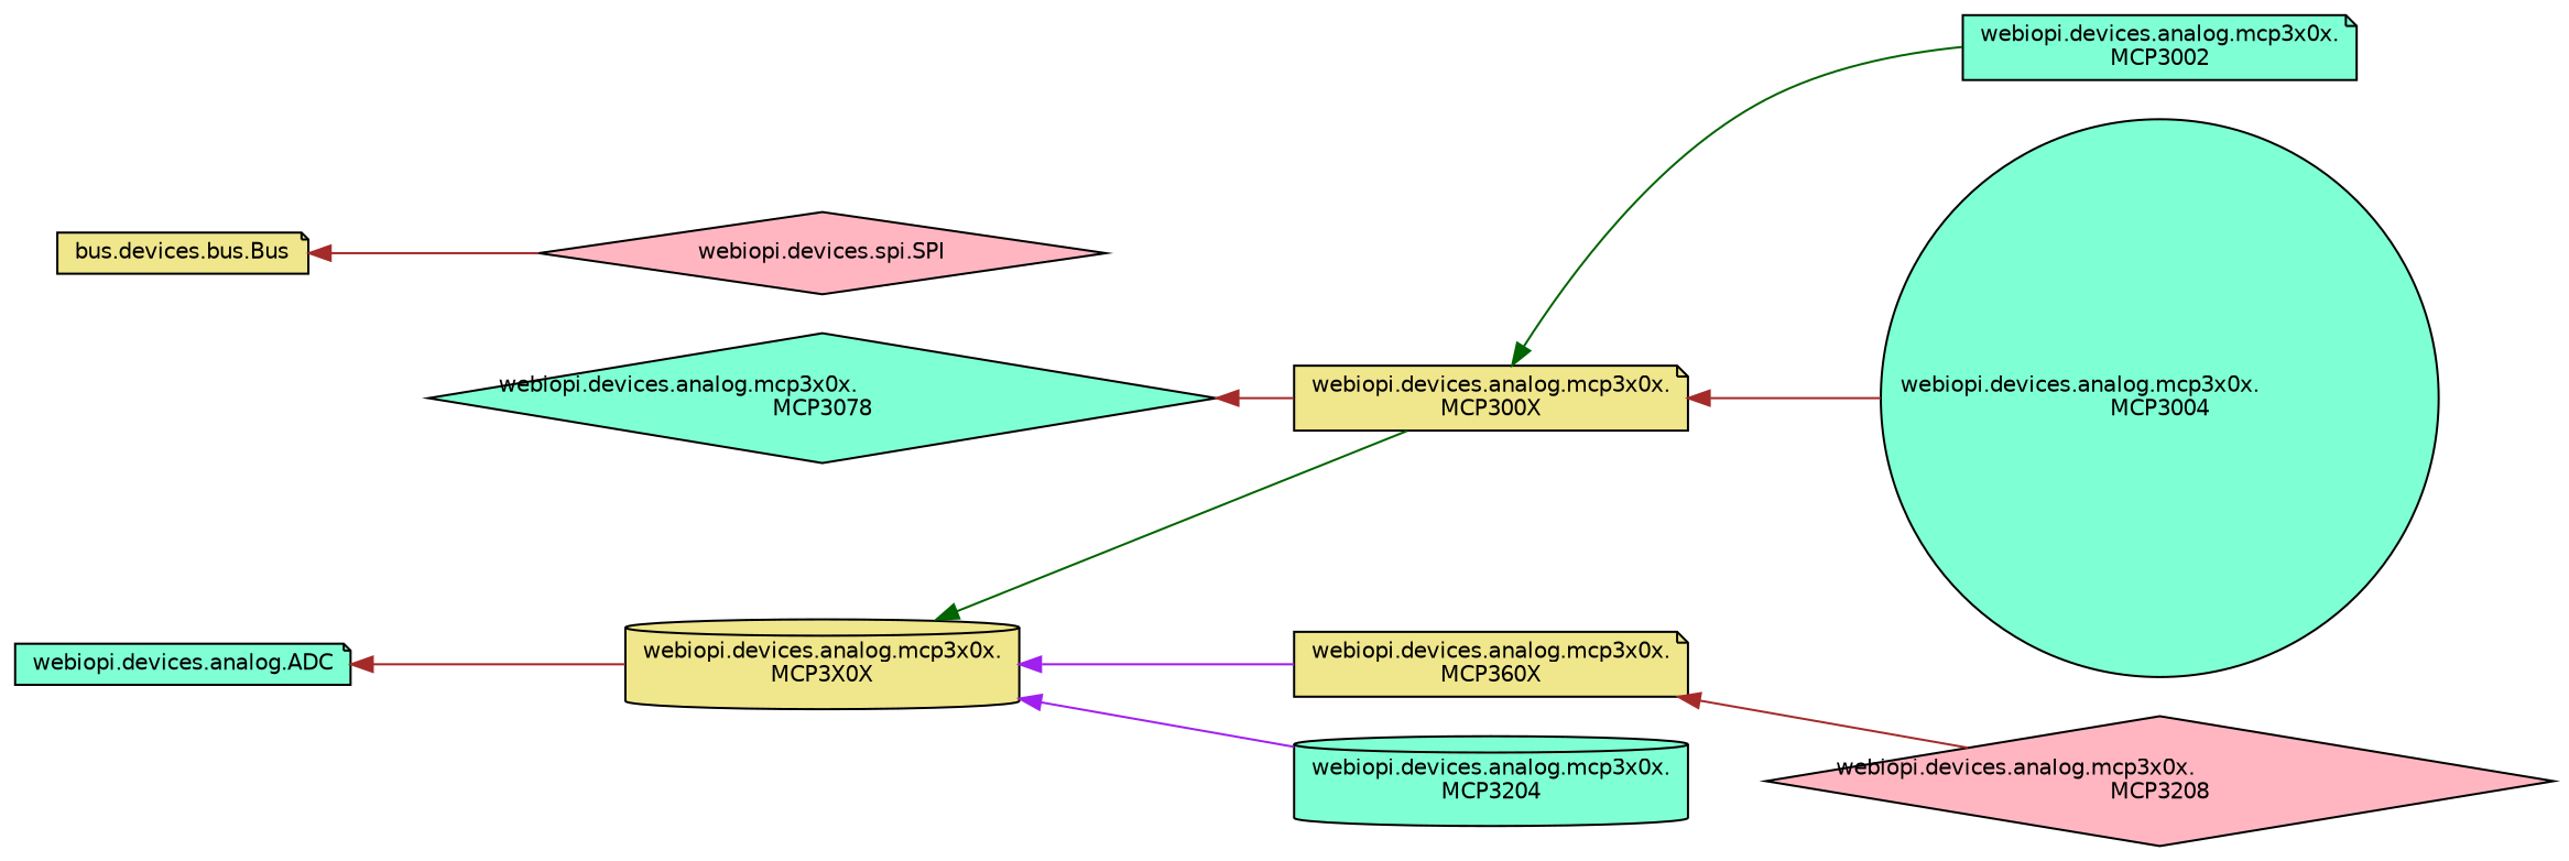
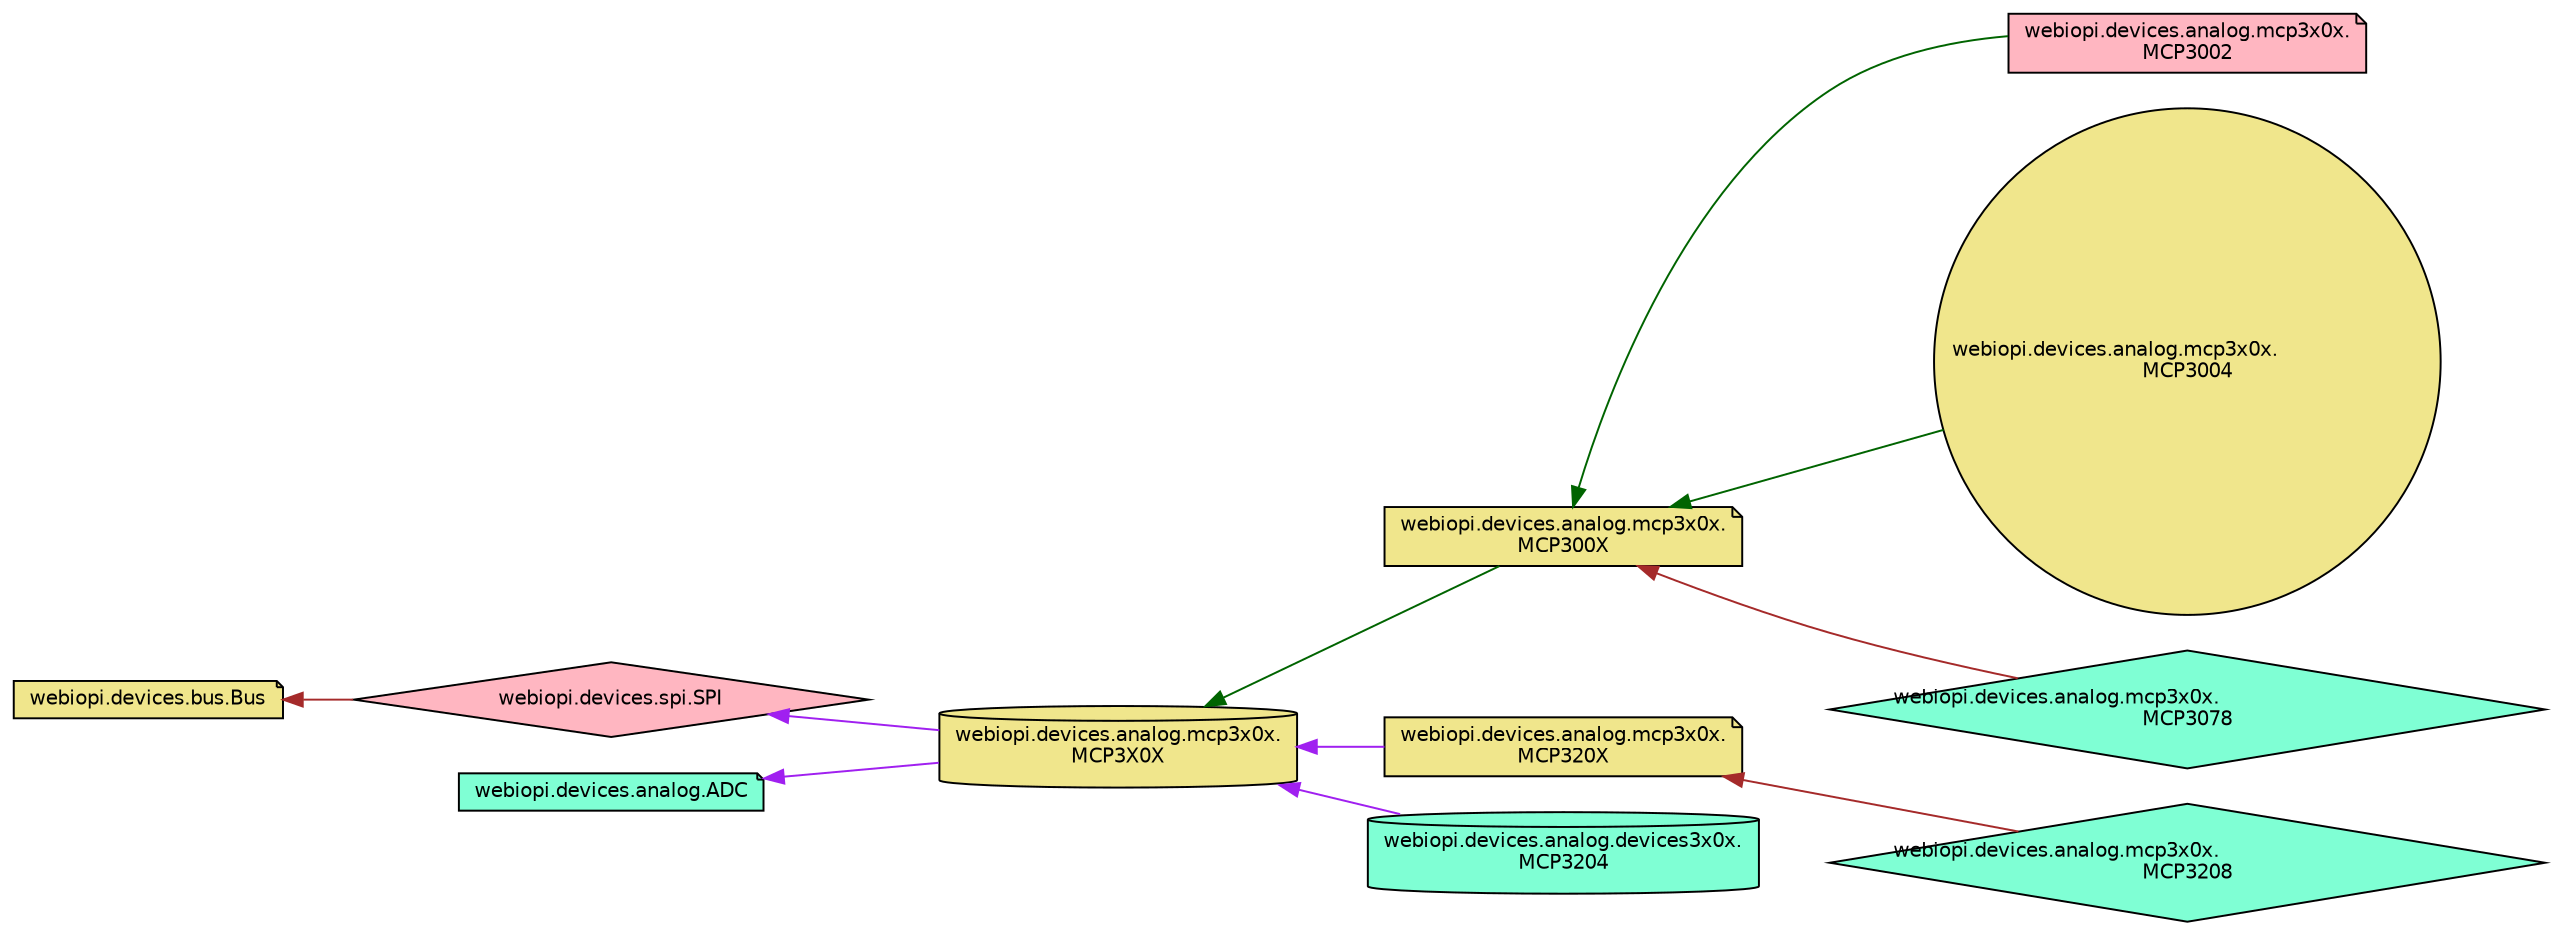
  digraph {
    rankdir=LR
    node [color=black fillcolor=khaki fontname=Helvetica fontsize=10 shape=note style=filled]
    edge [color=brown dir=back fontname=Helvetica fontsize=10 labelfontname=Helvetica labelfontsize=10 style=solid]
    n1 [fontcolor=black height=0.2 label="webiopi.devices.analog.mcp3x0x.\lMCP3X0X" shape=cylinder width=0.4]
    n2 [height=0.2 label="webiopi.devices.analog.mcp3x0x.\lMCP300X" width=0.4]
-   n3 [height=0.2 label="webiopi.devices.analog.mcp3x0x.\lMCP360X" width=0.4]
-   n4 [fillcolor=aquamarine height=0.2 label="webiopi.devices.analog.mcp3x0x.\lMCP3204" shape=cylinder width=0.4]
-   n5 [fillcolor=aquamarine height=0.2 label="webiopi.devices.analog.mcp3x0x.\lMCP3002" width=0.4]
-   n6 [fillcolor=aquamarine height=0.2 label="webiopi.devices.analog.mcp3x0x.\lMCP3004" shape=circle width=0.4]
+   n3 [height=0.2 label="webiopi.devices.analog.mcp3x0x.\lMCP320X" width=0.4]
+   n4 [fillcolor=aquamarine height=0.2 label="webiopi.devices.analog.devices3x0x.\lMCP3204" shape=cylinder width=0.4]
+   n5 [fillcolor=lightpink height=0.2 label="webiopi.devices.analog.mcp3x0x.\lMCP3002" width=0.4]
+   n6 [height=0.2 label="webiopi.devices.analog.mcp3x0x.\lMCP3004" shape=circle width=0.4]
    n7 [fillcolor=aquamarine height=0.2 label="webiopi.devices.analog.mcp3x0x.\lMCP3078" shape=diamond width=0.4]
-   n8 [fillcolor=lightpink height=0.2 label="webiopi.devices.analog.mcp3x0x.\lMCP3208" shape=diamond width=0.4]
+   n8 [fillcolor=aquamarine height=0.2 label="webiopi.devices.analog.mcp3x0x.\lMCP3208" shape=diamond width=0.4]
    n9 [fillcolor=lightpink height=0.2 label="webiopi.devices.spi.SPI" shape=diamond width=0.4]
-   n10 [height=0.2 label="bus.devices.bus.Bus" width=0.4]
+   n10 [height=0.2 label="webiopi.devices.bus.Bus" width=0.4]
    n11 [fillcolor=aquamarine height=0.2 label="webiopi.devices.analog.ADC" width=0.4]
    n1 -> n2 [color=darkgreen]
    n1 -> n3 [color=purple]
    n1 -> n4 [color=purple]
    n2 -> n5 [color=darkgreen]
-   n2 -> n6
-   n7 -> n2
+   n2 -> n6 [color=darkgreen]
+   n2 -> n7
    n3 -> n8
+   n9 -> n1 [color=purple]
    n10 -> n9
-   n11 -> n1
+   n11 -> n1 [color=purple]
  }
